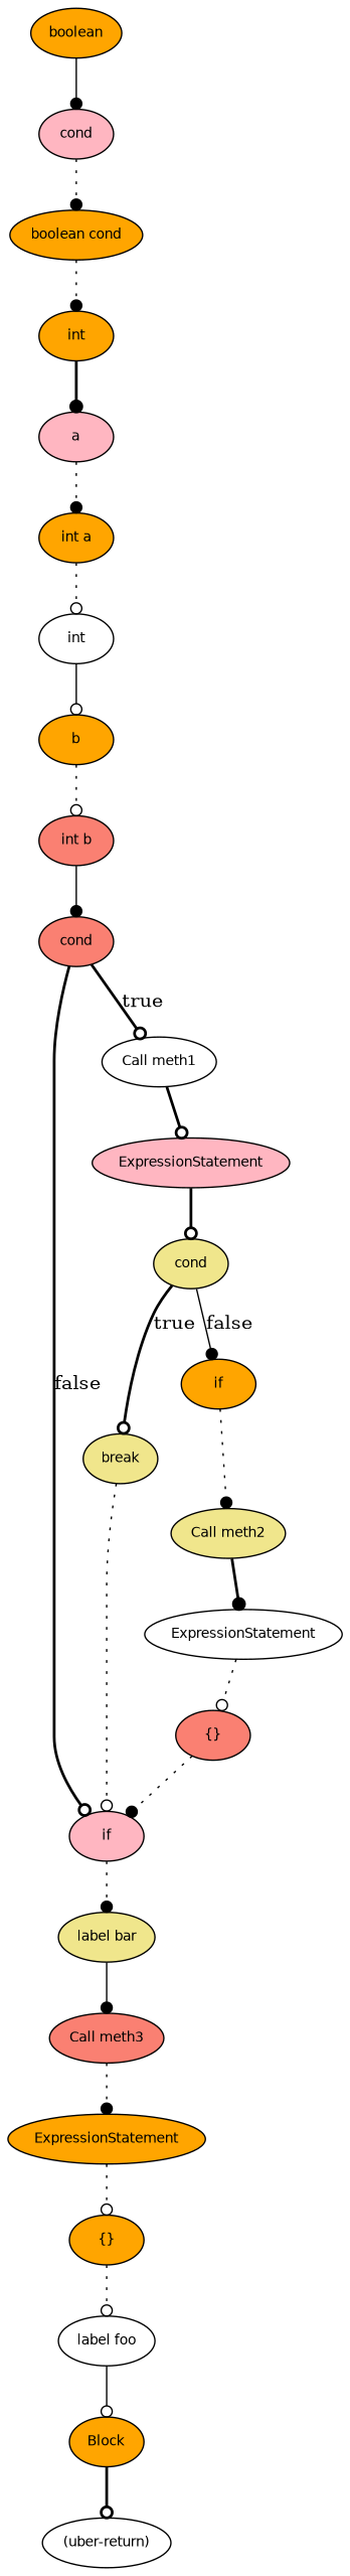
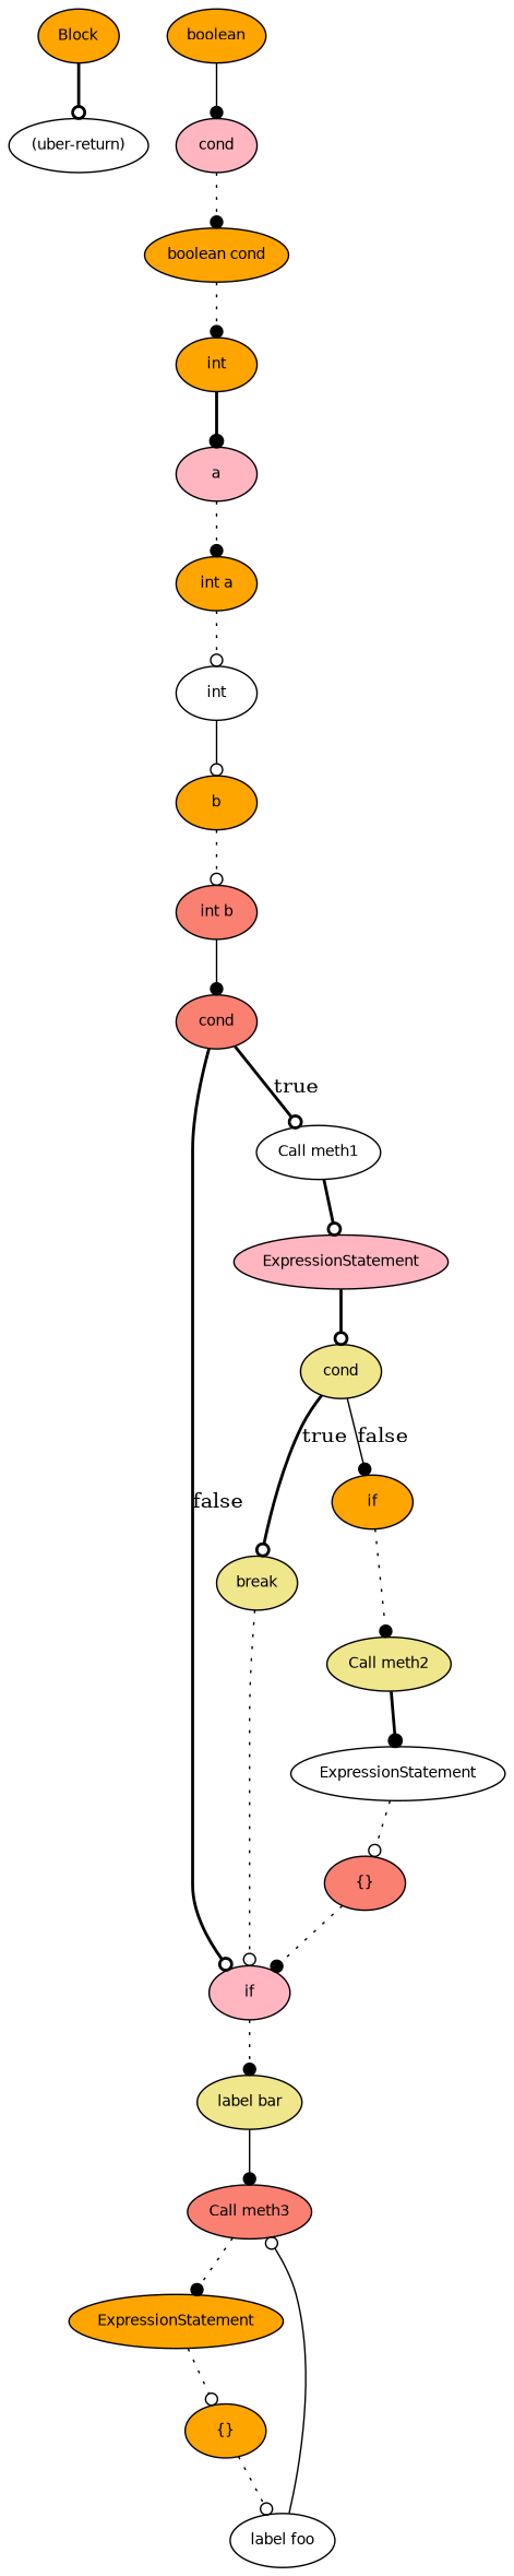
  digraph {
    node [fillcolor=orange fontname=Helvetica fontsize=10 style=filled]
    edge [arrowhead=odot style=dotted]
    n1 [label=Block]
    n2 [fillcolor=white label="(uber-return)"]
    n3 [fillcolor=salmon label="Call meth3"]
    n4 [label=ExpressionStatement]
    n5 [label="{}"]
    n6 [fillcolor=white label="label foo"]
    n7 [fillcolor=salmon label="{}"]
    n8 [fillcolor=lightpink label=if]
    n9 [fillcolor=khaki label="label bar"]
    n10 [fillcolor=salmon label=cond]
    n11 [fillcolor=white label="Call meth1"]
    n12 [fillcolor=lightpink label=ExpressionStatement]
    n13 [label=b]
    n14 [fillcolor=salmon label="int b"]
    n15 [fillcolor=white label=int]
    n16 [fillcolor=lightpink label=a]
    n17 [label="int a"]
    n18 [fillcolor=khaki label="Call meth2"]
    n19 [fillcolor=white label=ExpressionStatement]
    n20 [label=int]
    n21 [fillcolor=lightpink label=cond]
    n22 [label="boolean cond"]
    n23 [label=boolean]
    n24 [fillcolor=khaki label=break]
    n25 [fillcolor=khaki label=cond]
    n26 [label=if]
    n1 -> n2 [style=bold]
    n3 -> n4 [arrowhead=dot]
    n4 -> n5
    n5 -> n6
-   n6 -> n1 [style=solid]
+   n6 -> n3 [style=solid]
    n7 -> n8 [arrowhead=dot]
    n8 -> n9 [arrowhead=dot]
    n9 -> n3 [arrowhead=dot style=solid]
    n10 -> n8 [label=false style=bold]
    n10 -> n11 [label=true style=bold]
    n11 -> n12 [style=bold]
    n12 -> n25 [style=bold]
    n13 -> n14
    n14 -> n10 [arrowhead=dot style=solid]
    n15 -> n13 [style=solid]
    n16 -> n17 [arrowhead=dot]
    n17 -> n15
    n18 -> n19 [arrowhead=dot style=bold]
    n19 -> n7
    n20 -> n16 [arrowhead=dot style=bold]
    n21 -> n22 [arrowhead=dot]
    n22 -> n20 [arrowhead=dot]
    n23 -> n21 [arrowhead=dot style=solid]
    n24 -> n8
    n25 -> n24 [label=true style=bold]
    n25 -> n26 [arrowhead=dot label=false style=solid]
    n26 -> n18 [arrowhead=dot]
  }
